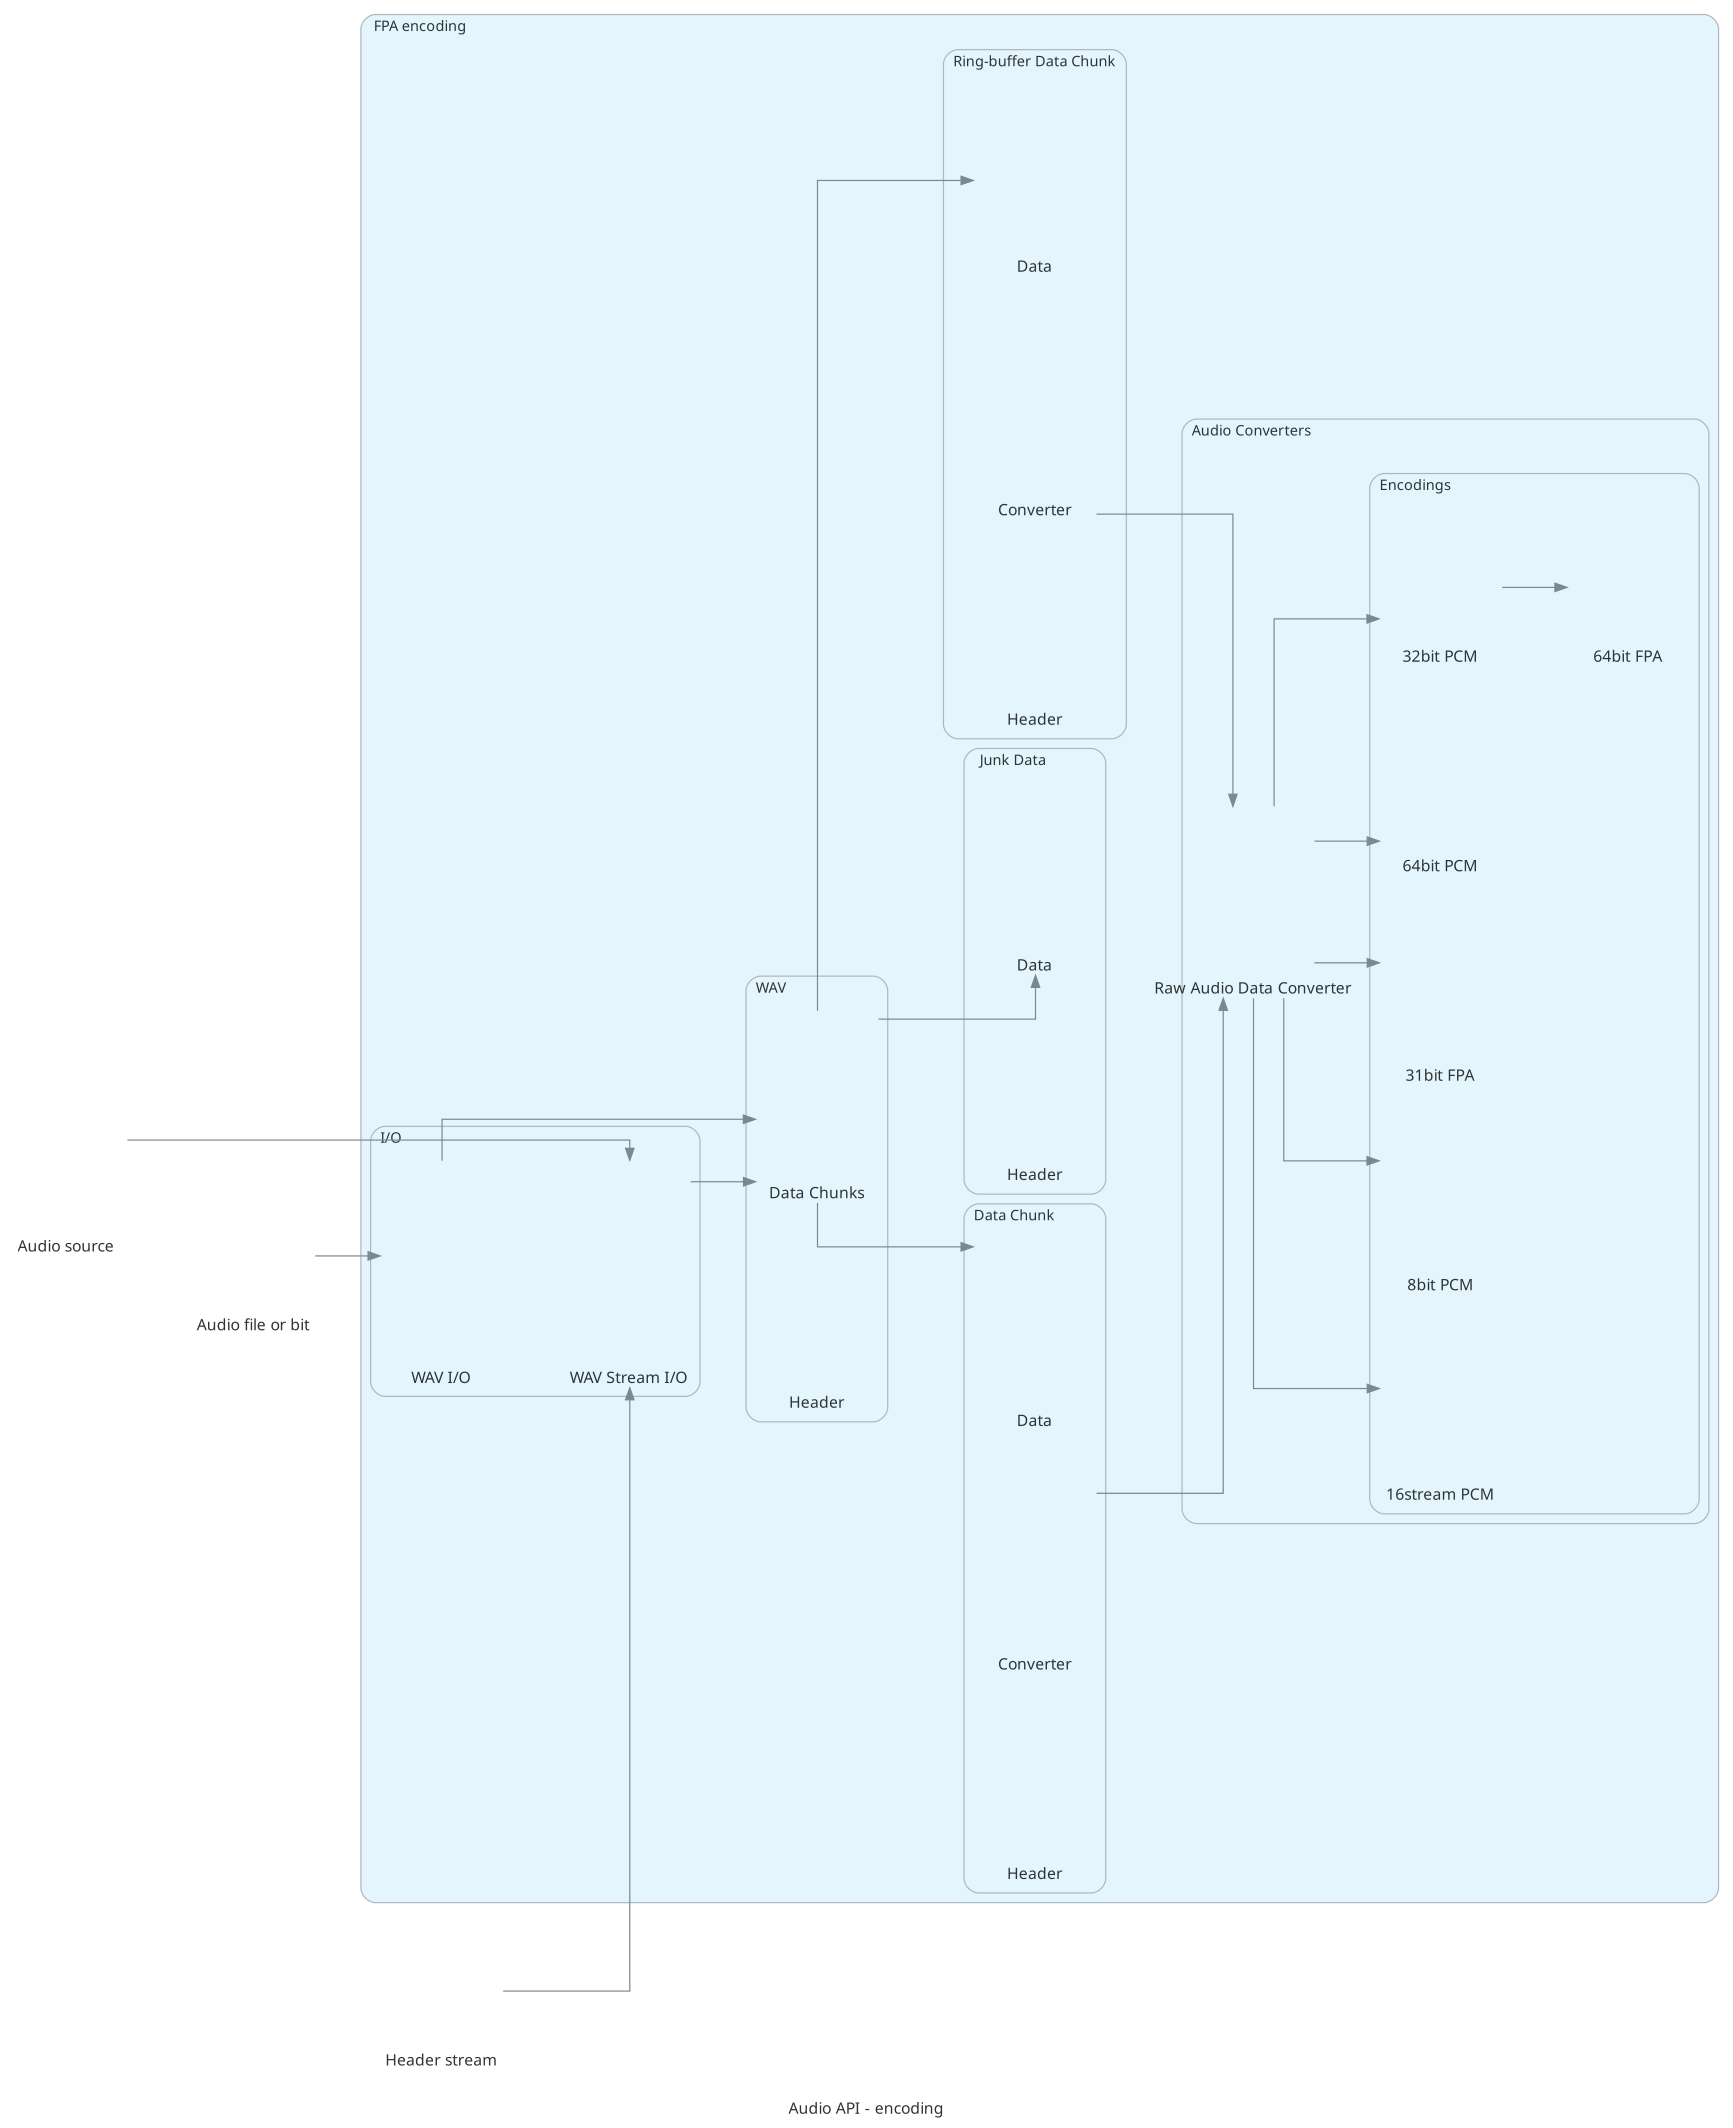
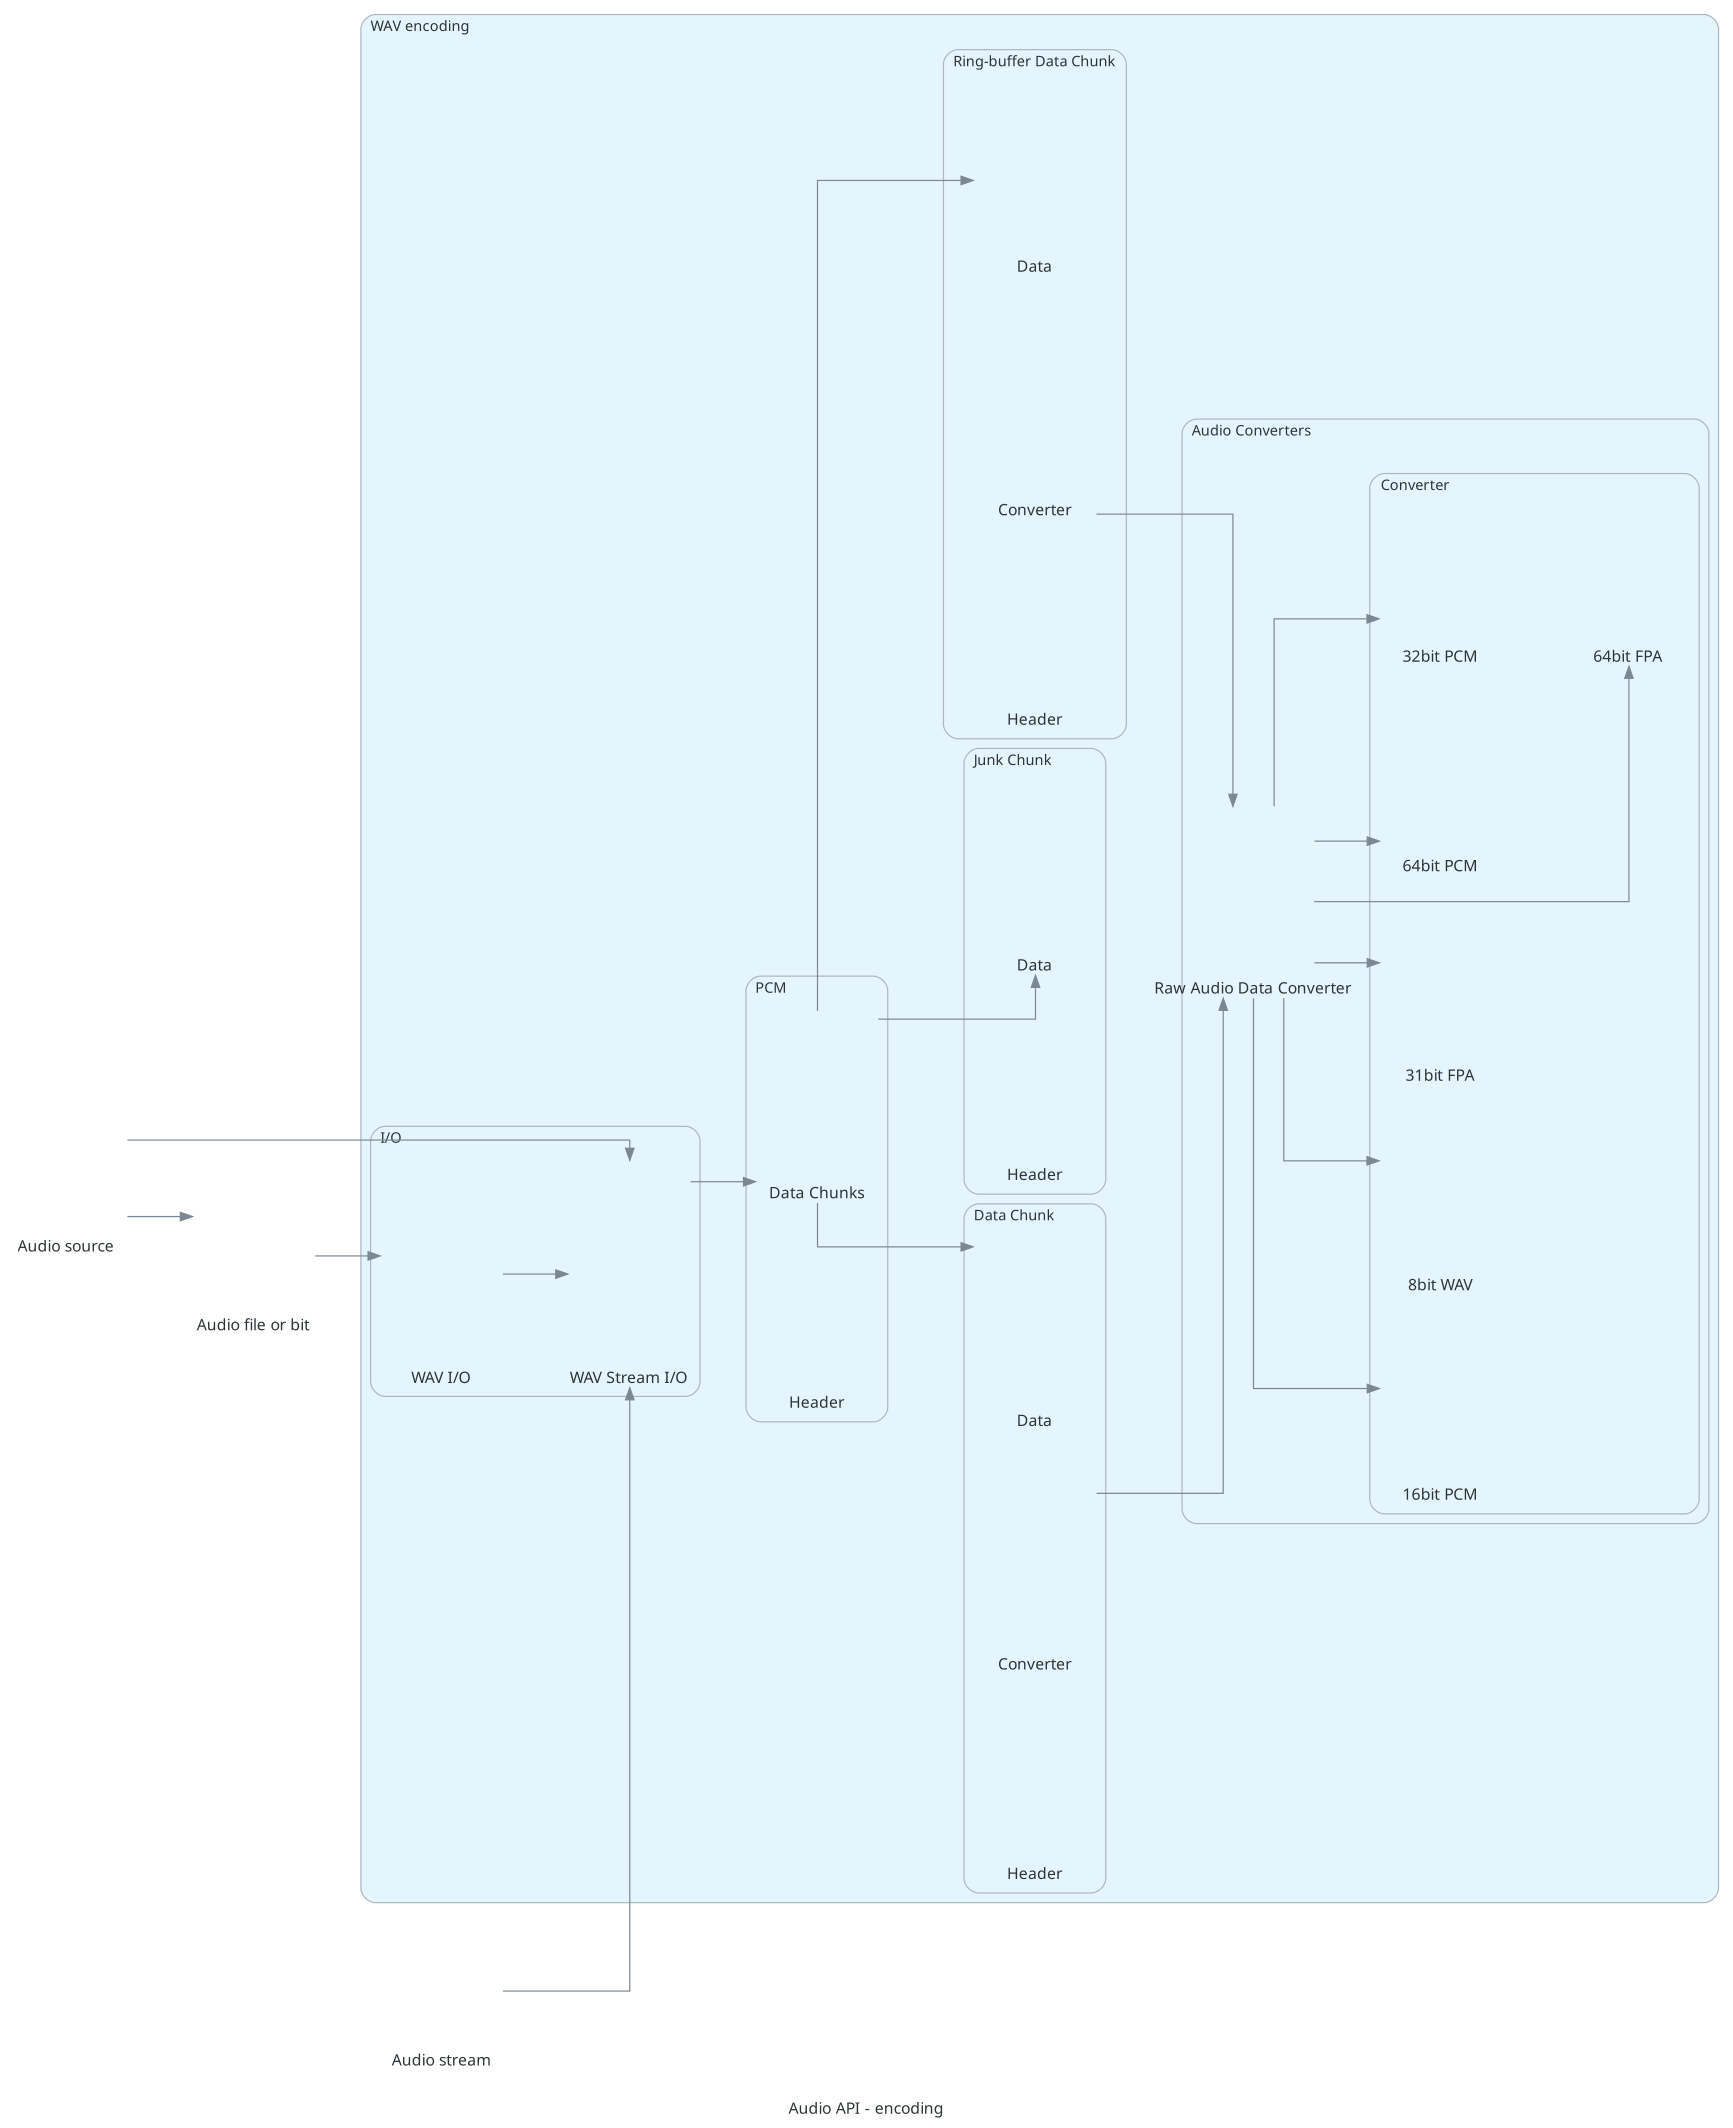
  digraph {
    fontcolor="#2D3436"
    fontname="Sans-Serif"
    fontsize=13
    label="Audio API - encoding"
    nodesep=0.6
    rankdir=LR
    ranksep=0.75
    splines=ortho
    node [fixedsize=true fontcolor="#2D3436" fontname="Sans-Serif" fontsize=13 labelloc=b shape=none style=rounded]
    edge [color="#7B8894" dir=forward fontcolor="#2D3436" fontname="Sans-Serif" fontsize=13]
    n1 [height=2.1999999999999997 label=Data width=1.4]
    n2 [height=2.1999999999999997 label=Converter width=1.4]
    n3 [height=1.7999999999999998 label=Header width=1.4]
    n4 [height=1.7999999999999998 label="31bit FPA" width=1.4]
    n5 [height=1.7999999999999998 label="64bit FPA" width=1.4]
-   n6 [height=1.7999999999999998 label="8bit PCM" width=1.4]
-   n7 [height=1.7999999999999998 label="16stream PCM" width=1.4]
+   n6 [height=1.7999999999999998 label="8bit WAV" width=1.4]
+   n7 [height=1.7999999999999998 label="16bit PCM" width=1.4]
    n8 [height=1.7999999999999998 label="32bit PCM" width=1.4]
    n9 [height=1.7999999999999998 label="64bit PCM" width=1.4]
    n10 [height=2.1999999999999997 label="Raw Audio Data Converter" width=1.4]
    n11 [height=2.1999999999999997 label=Data width=1.4]
    n12 [height=1.7999999999999998 label=Header width=1.4]
    n13 [height=2.1999999999999997 label=Data width=1.4]
    n14 [height=2.1999999999999997 label=Converter width=1.4]
    n15 [height=1.7999999999999998 label=Header width=1.4]
    n16 [height=2.1999999999999997 label="Data Chunks" width=1.4]
    n17 [height=1.7999999999999998 label=Header width=1.4]
    n18 [height=2.5999999999999996 label="WAV I/O" width=1.4]
    n19 [height=2.5999999999999996 label="WAV Stream I/O" width=1.4]
    n20 [height=1.7999999999999998 label="Audio source" width=1.4]
    n21 [height=1.7999999999999998 label="Audio file or bit" width=1.4]
-   n22 [height=1.7999999999999998 label="Header stream" width=1.4]
+   n22 [height=1.7999999999999998 label="Audio stream" width=1.4]
    subgraph cluster_1 {
      bgcolor="#E5F5FD"
      fontsize=12
      label=Source
      labeljust=l
      pencolor="#AEB6BE"
      shape=box
      style=rounded
    }
    subgraph cluster_2 {
      bgcolor="#E5F5FD"
      fontsize=12
-     label="FPA encoding"
+     label="WAV encoding"
      labeljust=l
      pencolor="#AEB6BE"
      shape=box
      style=rounded
      subgraph cluster_3 {
        bgcolor="#E5F5FD"
        fontsize=12
        label="Data Chunk"
        labeljust=l
        pencolor="#AEB6BE"
        shape=box
        style=rounded
        n1
        n2
        n3
      }
      subgraph cluster_4 {
        bgcolor="#E5F5FD"
        fontsize=12
        label="Audio Converters"
        labeljust=l
        pencolor="#AEB6BE"
        shape=box
        style=rounded
        n10
        subgraph cluster_5 {
          bgcolor="#E5F5FD"
          fontsize=12
-         label=Encodings
+         label=Converter
          labeljust=l
          pencolor="#AEB6BE"
          shape=box
          style=rounded
          n4
          n5
          n6
          n7
          n8
          n9
        }
      }
      subgraph cluster_6 {
        bgcolor="#E5F5FD"
        fontsize=12
-       label="Junk Data"
+       label="Junk Chunk"
        labeljust=l
        pencolor="#AEB6BE"
        shape=box
        style=rounded
        n11
        n12
      }
      subgraph cluster_7 {
        bgcolor="#E5F5FD"
        fontsize=12
        label="Ring-buffer Data Chunk"
        labeljust=l
        pencolor="#AEB6BE"
        shape=box
        style=rounded
        n13
        n14
        n15
      }
      subgraph cluster_8 {
        bgcolor="#E5F5FD"
        fontsize=12
-       label=WAV
+       label=PCM
        labeljust=l
        pencolor="#AEB6BE"
        shape=box
        style=rounded
        n16
        n17
      }
      subgraph cluster_9 {
        bgcolor="#E5F5FD"
        fontsize=12
        label="I/O"
        labeljust=l
        pencolor="#AEB6BE"
        shape=box
        style=rounded
        n18
        n19
      }
    }
    n2 -> n10
    n10 -> n4
-   n8 -> n5
+   n10 -> n5
    n10 -> n6
    n10 -> n7
    n10 -> n8
    n10 -> n9
    n14 -> n10
    n16 -> n1
    n16 -> n11
    n16 -> n13
-   n18 -> n16
+   n18 -> n19
    n19 -> n16
    n20 -> n19
+   n20 -> n21
    n21 -> n18
    n22 -> n19
  }
